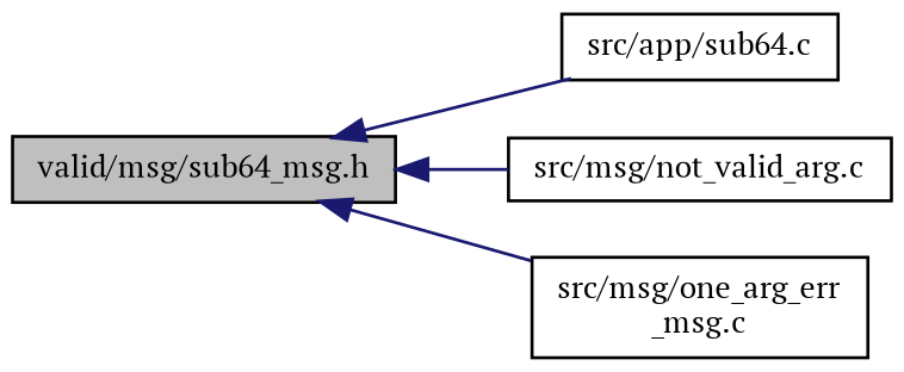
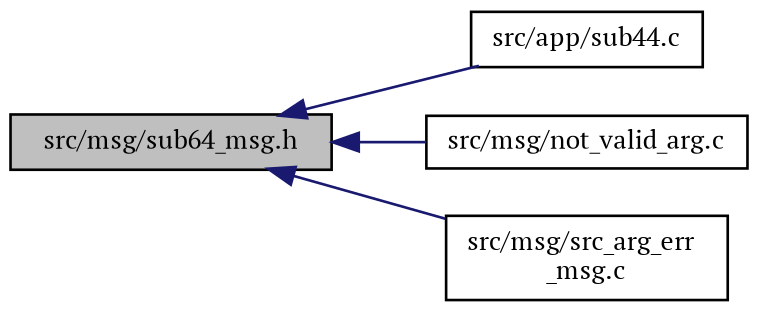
  digraph {
    fontname="PT Serif"
    rankdir=LR
    node [color=black fillcolor=white fontname="PT Serif" fontsize=10 shape=record style=filled]
    edge [color=midnightblue dir=back fontname="PT Serif" fontsize=10 labelfontname=Helvetica labelfontsize=10 style=solid]
-   n1 [fillcolor=grey75 fontcolor=black height=0.2 label="valid/msg/sub64_msg.h" width=0.4]
-   n2 [height=0.2 label="src/app/sub64.c" width=0.4]
+   n1 [fillcolor=grey75 fontcolor=black height=0.2 label="src/msg/sub64_msg.h" width=0.4]
+   n2 [height=0.2 label="src/app/sub44.c" width=0.4]
    n3 [height=0.2 label="src/msg/not_valid_arg.c" width=0.4]
-   n4 [height=0.2 label="src/msg/one_arg_err\l_msg.c" width=0.4]
+   n4 [height=0.2 label="src/msg/src_arg_err\l_msg.c" width=0.4]
    n1 -> n2
    n1 -> n3
    n1 -> n4
  }
